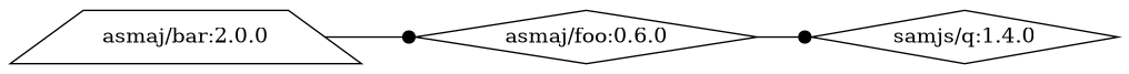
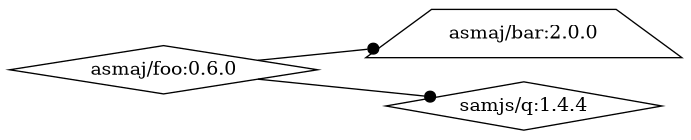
  digraph {
    rankdir=LR
    node [shape=diamond]
    edge [arrowhead=dot]
    "asmaj/bar:2.0.0" [shape=trapezium]
    "asmaj/foo:0.6.0"
-   "samjs/q:1.4.4" [label="samjs/q:1.4.0"]
-   "asmaj/bar:2.0.0" -> "asmaj/foo:0.6.0"
+   "samjs/q:1.4.4"
+   "asmaj/foo:0.6.0" -> "asmaj/bar:2.0.0"
    "asmaj/foo:0.6.0" -> "samjs/q:1.4.4"
  }
